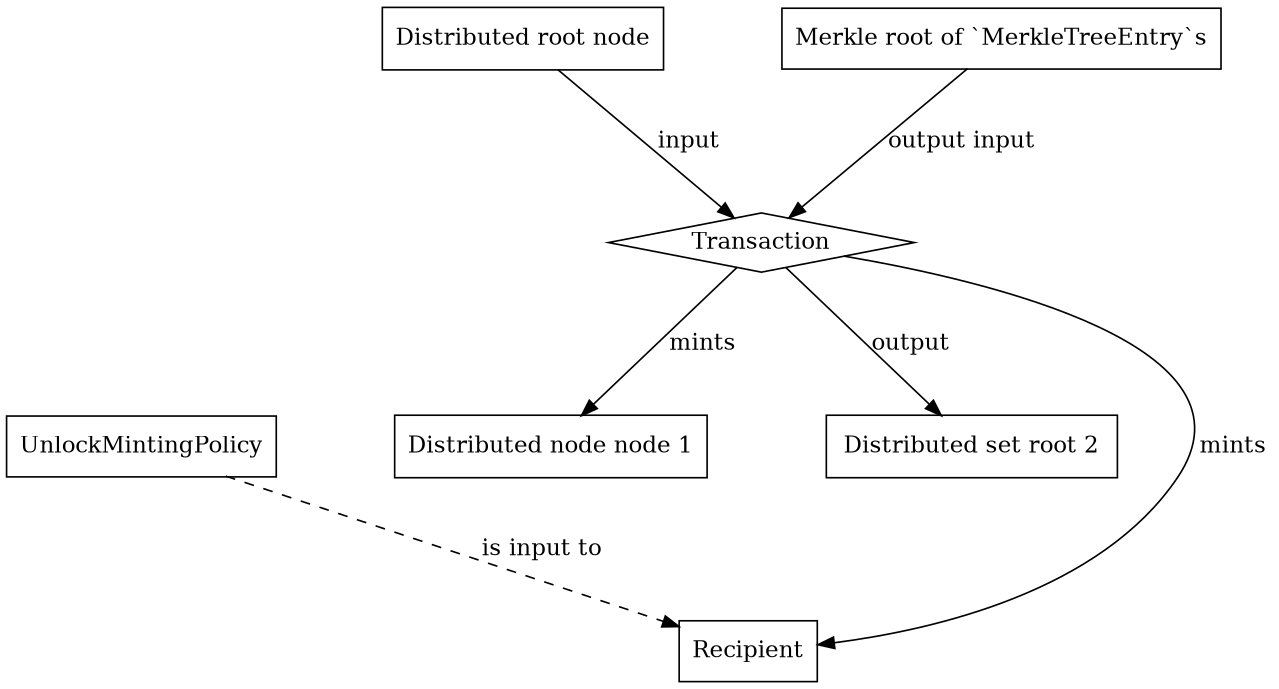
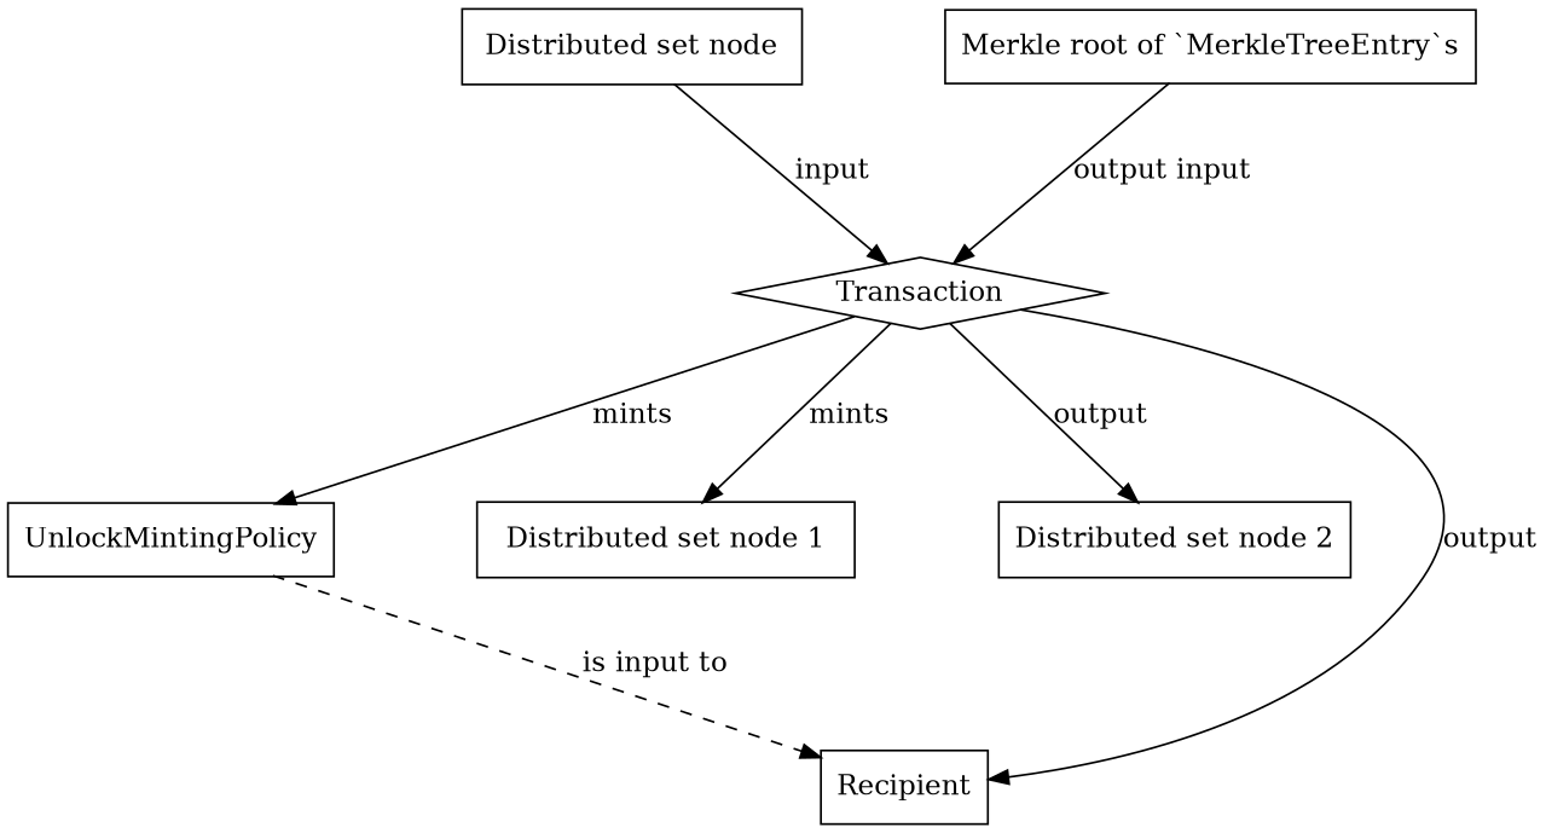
  strict digraph {
    nodesep=1
    ranksep=1
    node [shape=record]
-   n1 [label="Distributed root node"]
+   n1 [label="Distributed set node"]
    Transaction [shape=diamond]
    UnlockMintingPolicy
-   n4 [label="Distributed node node 1"]
-   n5 [label="Distributed set root 2"]
+   n4 [label="Distributed set node 1"]
+   n5 [label="Distributed set node 2"]
    n6 [label=Recipient]
    n7 [label="Merkle root of `MerkleTreeEntry`s"]
    n1 -> Transaction [label=input]
+   Transaction -> UnlockMintingPolicy [label=mints]
    Transaction -> n4 [label=mints]
    Transaction -> n5 [label=output]
-   Transaction -> n6 [label=mints]
+   Transaction -> n6 [label=output]
    UnlockMintingPolicy -> n6 [label="is input to" style=dashed]
    n7 -> Transaction [label="output input"]
  }
